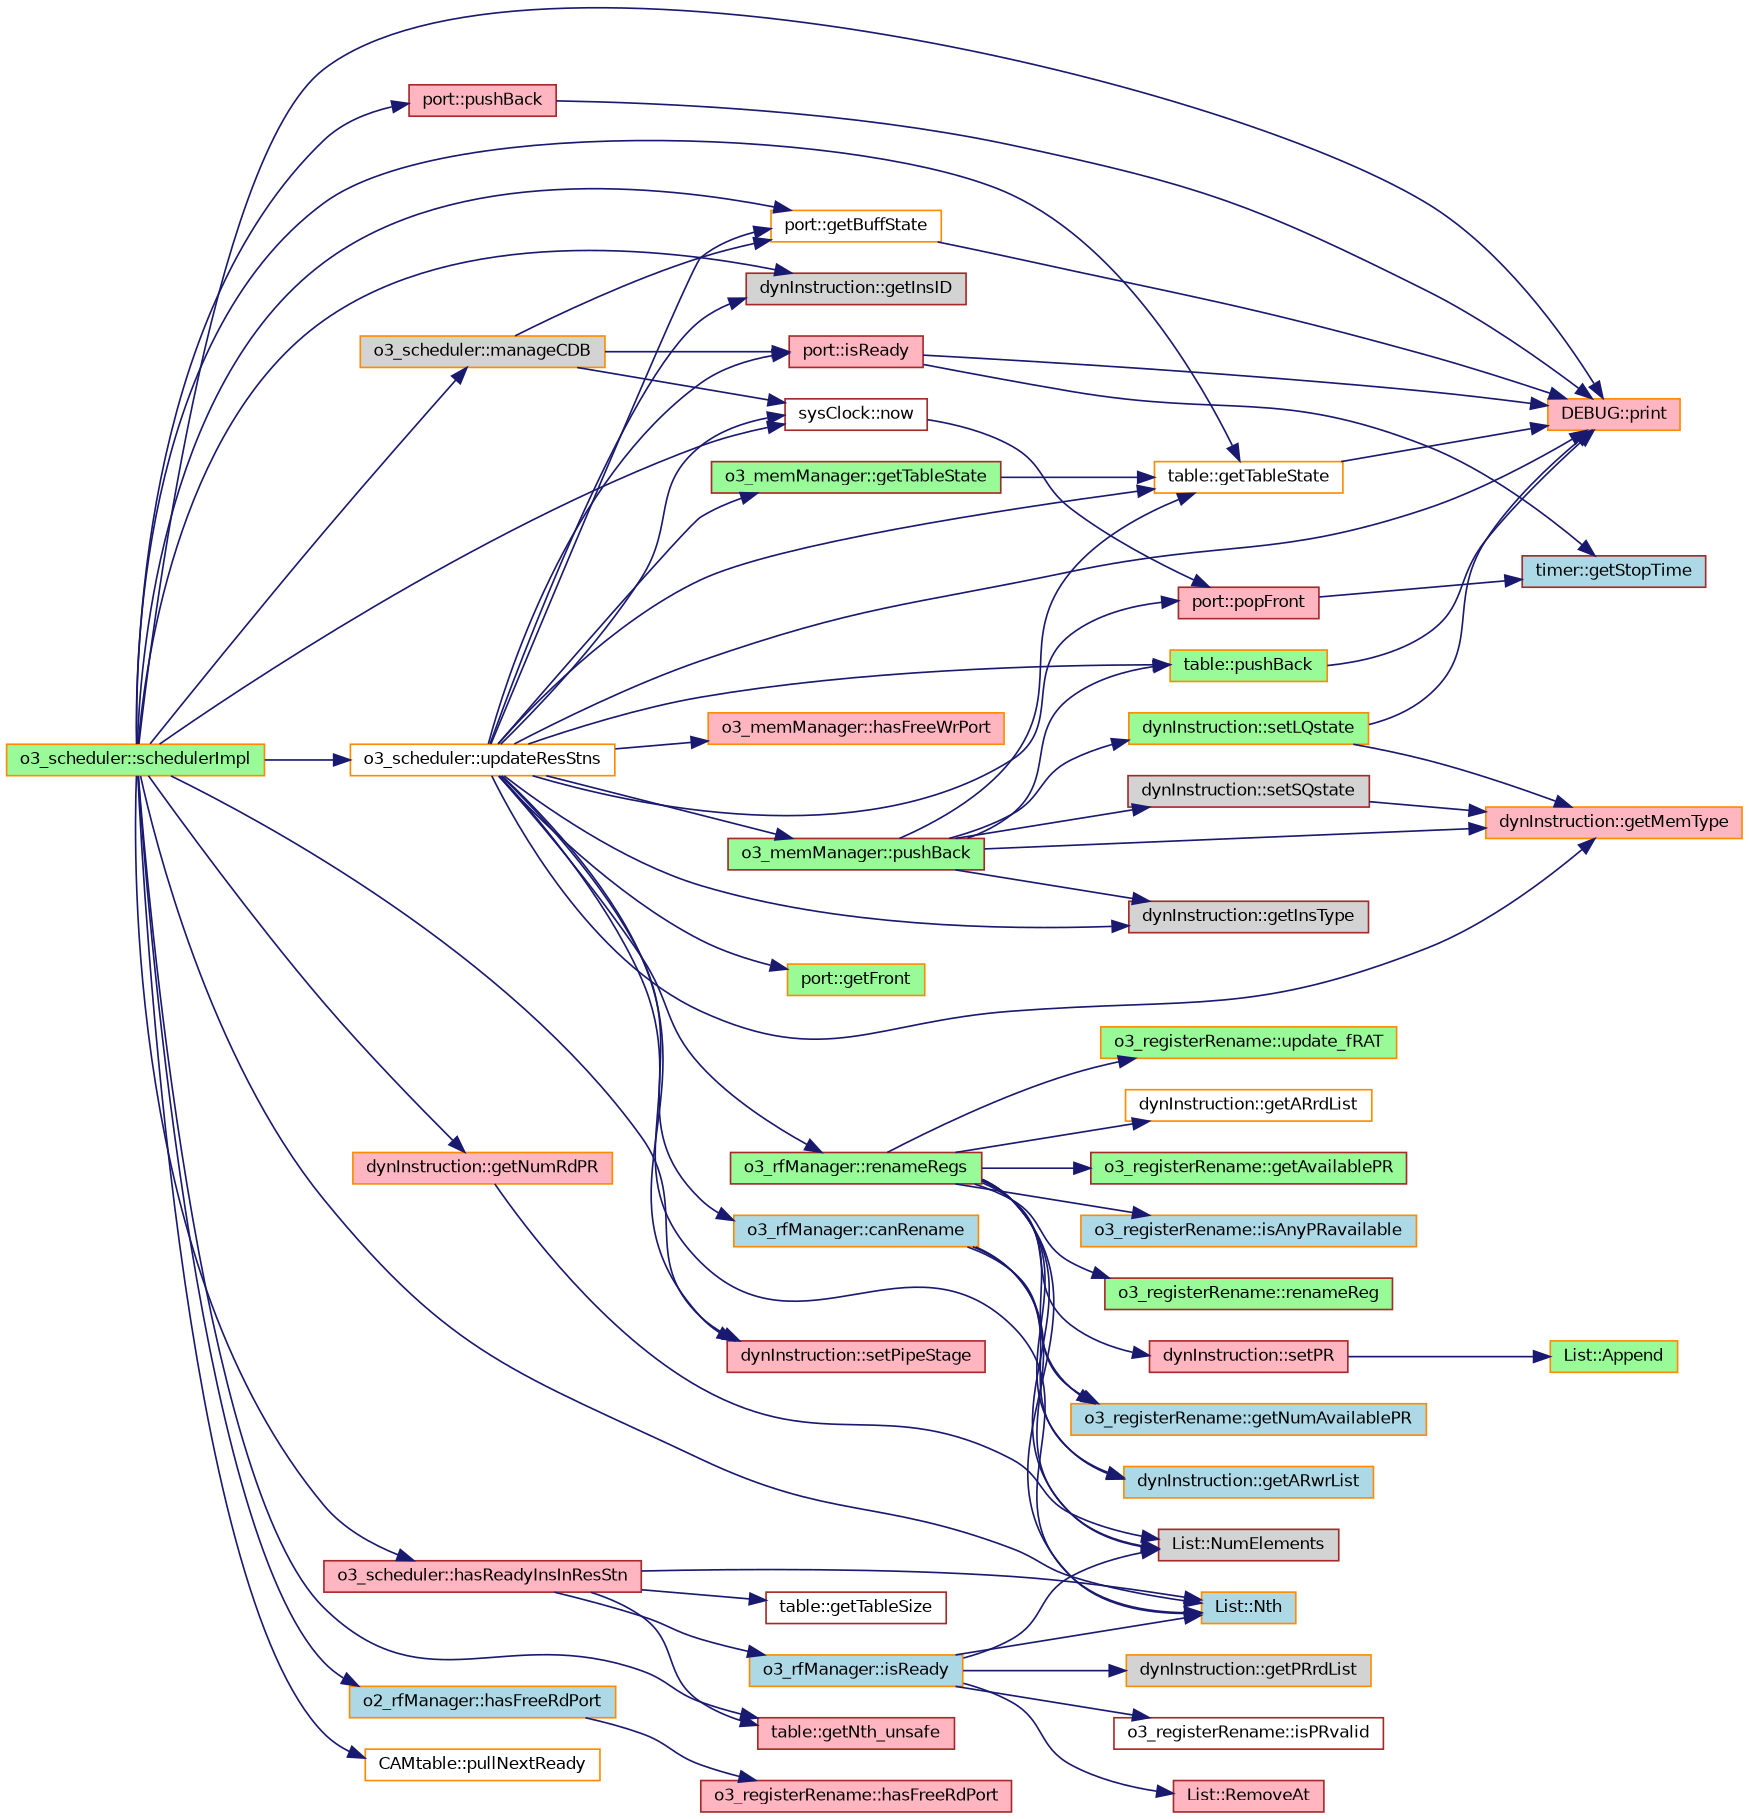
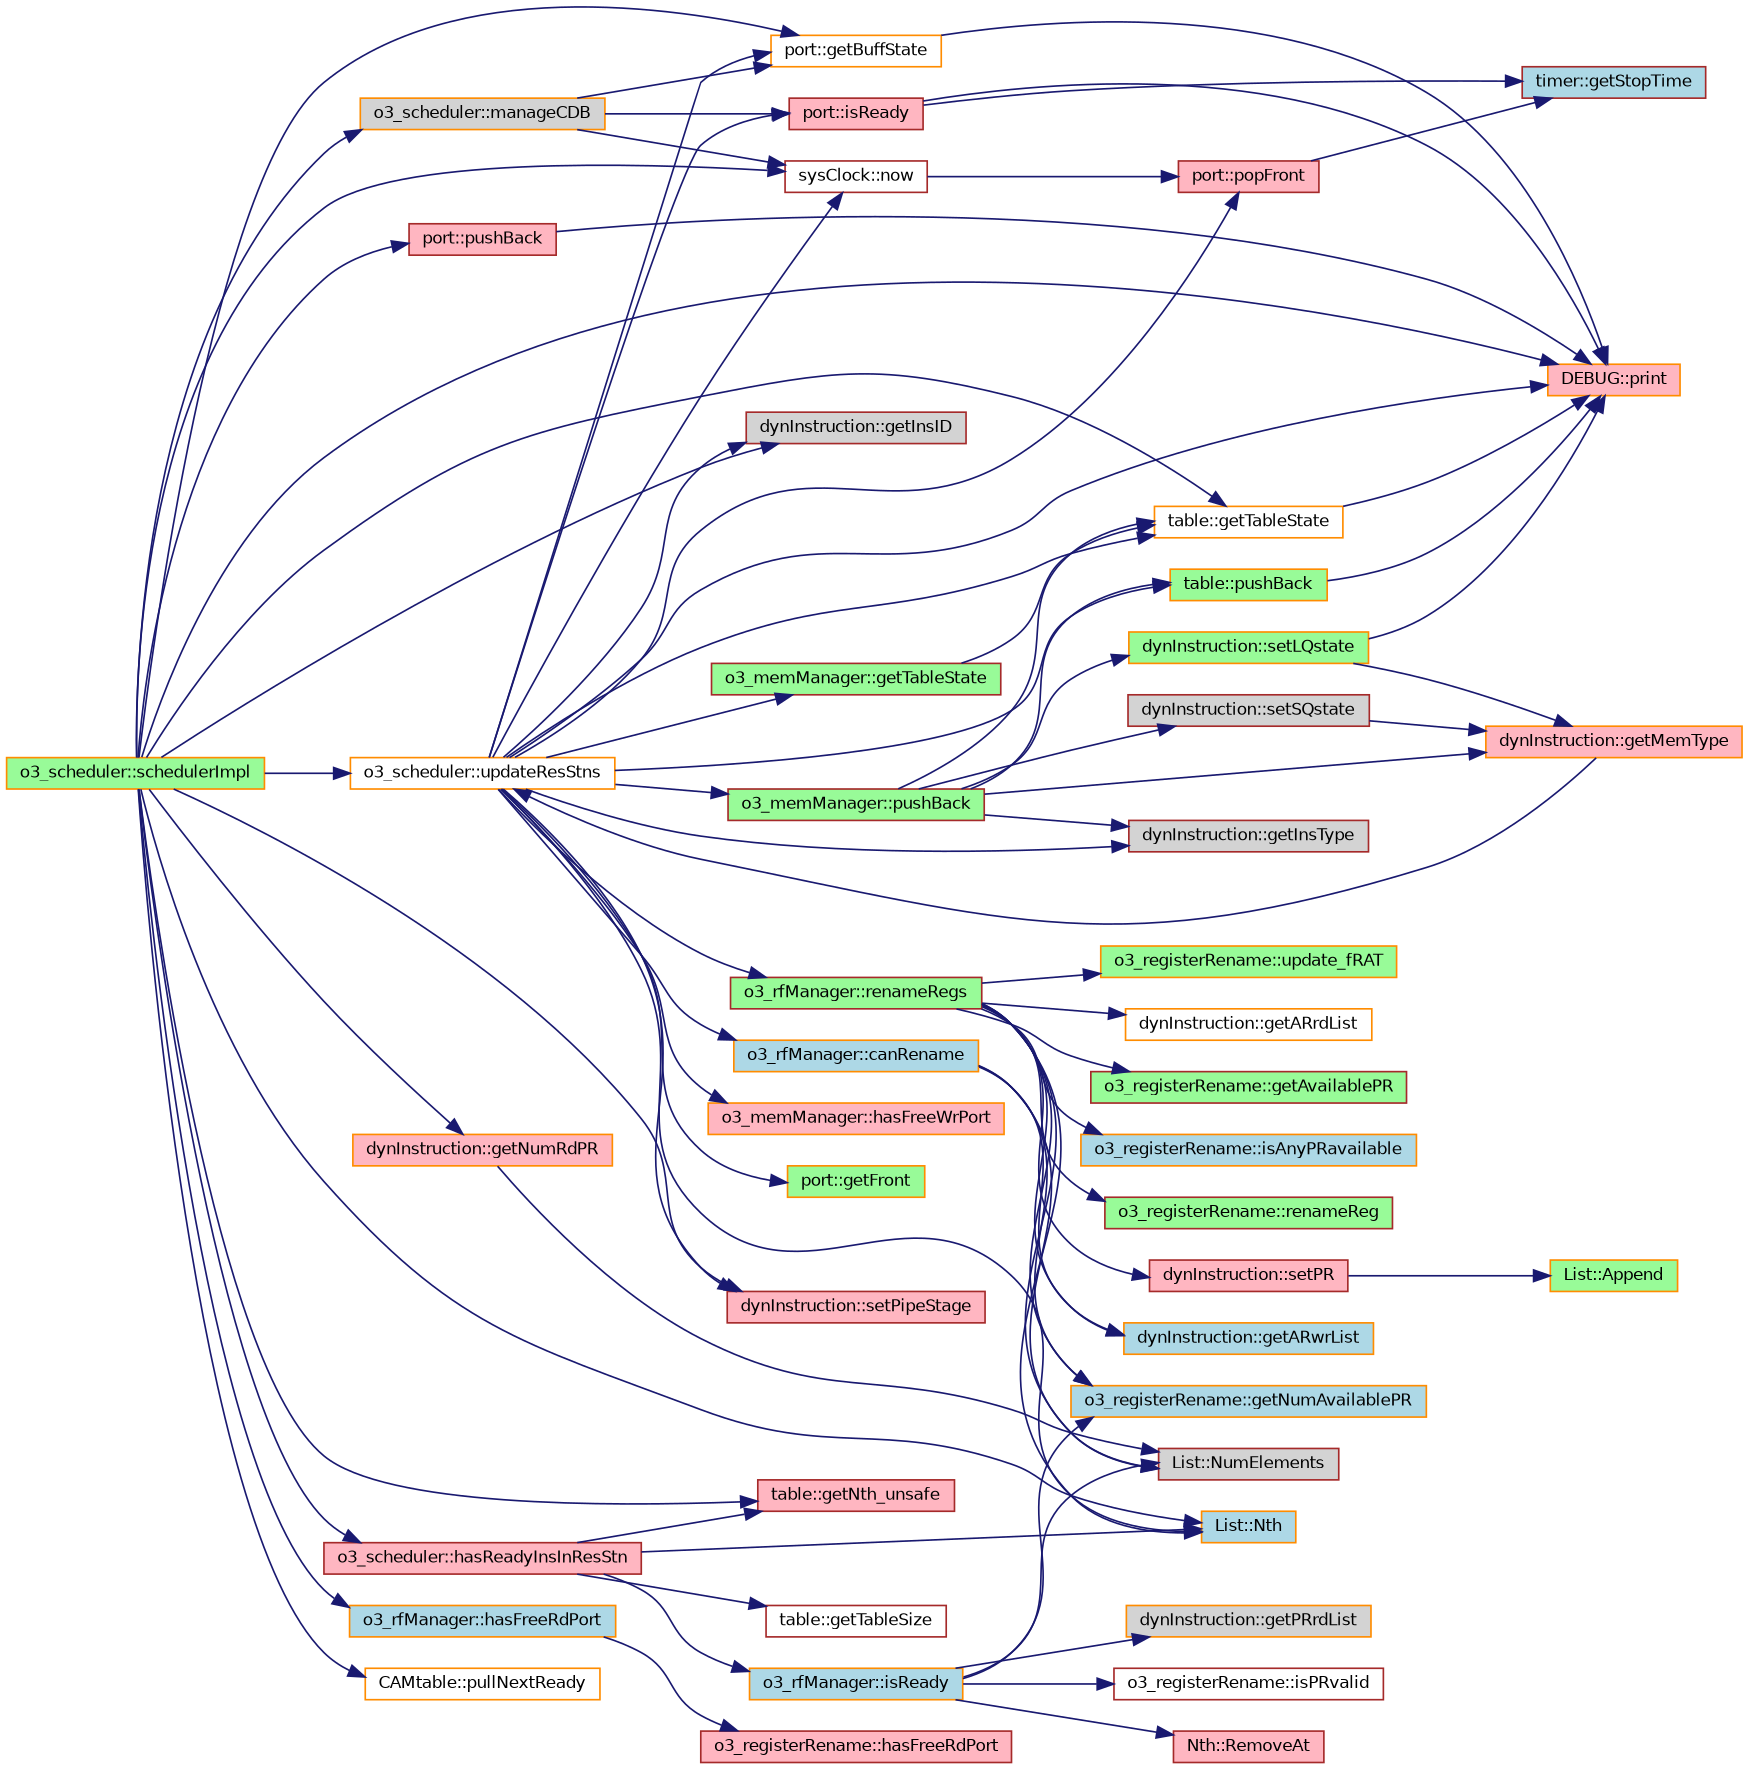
  digraph {
    rankdir=LR
    node [color=darkorange fillcolor=lightpink fontname=Helvetica fontsize=10 shape=record style=filled]
    edge [color=midnightblue fontname=Helvetica fontsize=10 labelfontname=Helvetica labelfontsize=10 style=solid]
    n1 [fillcolor=palegreen fontcolor=black height=0.2 label="o3_scheduler::schedulerImpl" width=0.4]
    n2 [fillcolor=white height=0.2 label="port::getBuffState" width=0.4]
    n3 [height=0.2 label="DEBUG::print" width=0.4]
    n4 [color=brown fillcolor=lightgrey height=0.2 label="dynInstruction::getInsID" width=0.4]
    n5 [color=brown height=0.2 label="table::getNth_unsafe" width=0.4]
    n6 [height=0.2 label="dynInstruction::getNumRdPR" width=0.4]
    n7 [fillcolor=white height=0.2 label="table::getTableState" width=0.4]
-   n8 [fillcolor=lightblue height=0.2 label="o2_rfManager::hasFreeRdPort" width=0.4]
+   n8 [fillcolor=lightblue height=0.2 label="o3_rfManager::hasFreeRdPort" width=0.4]
    n9 [color=brown height=0.2 label="o3_scheduler::hasReadyInsInResStn" width=0.4]
    n10 [fillcolor=lightblue height=0.2 label="List::Nth" width=0.4]
    n11 [fillcolor=lightgrey height=0.2 label="o3_scheduler::manageCDB" width=0.4]
    n12 [color=brown fillcolor=white height=0.2 label="sysClock::now" width=0.4]
    n13 [fillcolor=white height=0.2 label="CAMtable::pullNextReady" width=0.4]
    n14 [color=brown height=0.2 label="port::pushBack" width=0.4]
    n15 [color=brown height=0.2 label="dynInstruction::setPipeStage" width=0.4]
    n16 [fillcolor=white height=0.2 label="o3_scheduler::updateResStns" width=0.4]
    n17 [color=brown fillcolor=lightgrey height=0.2 label="List::NumElements" width=0.4]
    n18 [color=brown height=0.2 label="o3_registerRename::hasFreeRdPort" width=0.4]
    n19 [color=brown fillcolor=white height=0.2 label="table::getTableSize" width=0.4]
    n20 [fillcolor=lightblue height=0.2 label="o3_rfManager::isReady" width=0.4]
    n21 [color=brown height=0.2 label="port::isReady" width=0.4]
    n22 [color=brown height=0.2 label="port::popFront" width=0.4]
    n23 [fillcolor=lightblue height=0.2 label="o3_rfManager::canRename" width=0.4]
    n24 [fillcolor=palegreen height=0.2 label="port::getFront" width=0.4]
    n25 [color=brown fillcolor=lightgrey height=0.2 label="dynInstruction::getInsType" width=0.4]
    n26 [height=0.2 label="dynInstruction::getMemType" width=0.4]
    n27 [color=brown fillcolor=palegreen height=0.2 label="o3_memManager::getTableState" width=0.4]
    n28 [height=0.2 label="o3_memManager::hasFreeWrPort" width=0.4]
    n29 [fillcolor=palegreen height=0.2 label="table::pushBack" width=0.4]
    n30 [color=brown fillcolor=palegreen height=0.2 label="o3_memManager::pushBack" width=0.4]
    n31 [color=brown fillcolor=palegreen height=0.2 label="o3_rfManager::renameRegs" width=0.4]
    n32 [fillcolor=lightgrey height=0.2 label="dynInstruction::getPRrdList" width=0.4]
    n33 [color=brown fillcolor=white height=0.2 label="o3_registerRename::isPRvalid" width=0.4]
-   n34 [color=brown height=0.2 label="List::RemoveAt" width=0.4]
+   n34 [color=brown height=0.2 label="Nth::RemoveAt" width=0.4]
    n35 [color=brown fillcolor=lightblue height=0.2 label="timer::getStopTime" width=0.4]
    n36 [fillcolor=lightblue height=0.2 label="dynInstruction::getARwrList" width=0.4]
    n37 [fillcolor=lightblue height=0.2 label="o3_registerRename::getNumAvailablePR" width=0.4]
    n38 [fillcolor=palegreen height=0.2 label="dynInstruction::setLQstate" width=0.4]
    n39 [color=brown fillcolor=lightgrey height=0.2 label="dynInstruction::setSQstate" width=0.4]
    n40 [fillcolor=white height=0.2 label="dynInstruction::getARrdList" width=0.4]
    n41 [color=brown fillcolor=palegreen height=0.2 label="o3_registerRename::getAvailablePR" width=0.4]
    n42 [fillcolor=lightblue height=0.2 label="o3_registerRename::isAnyPRavailable" width=0.4]
    n43 [color=brown fillcolor=palegreen height=0.2 label="o3_registerRename::renameReg" width=0.4]
    n44 [color=brown height=0.2 label="dynInstruction::setPR" width=0.4]
    n45 [fillcolor=palegreen height=0.2 label="o3_registerRename::update_fRAT" width=0.4]
    n46 [fillcolor=palegreen height=0.2 label="List::Append" width=0.4]
    n1 -> n2
    n1 -> n3
    n1 -> n4
    n1 -> n5
    n1 -> n6
    n1 -> n7
    n1 -> n8
    n1 -> n9
    n1 -> n10
    n1 -> n11
    n1 -> n12
    n1 -> n13
    n1 -> n14
    n1 -> n15
    n1 -> n16
    n2 -> n3
    n6 -> n17
    n7 -> n3
    n8 -> n18
    n9 -> n5
    n9 -> n10
    n9 -> n19
    n9 -> n20
    n11 -> n2
    n11 -> n12
    n11 -> n21
    n12 -> n22
    n14 -> n3
    n16 -> n2
    n16 -> n3
    n16 -> n4
    n16 -> n7
    n16 -> n10
    n16 -> n12
    n16 -> n15
    n16 -> n21
    n16 -> n22
    n16 -> n23
    n16 -> n24
    n16 -> n25
-   n16 -> n26
+   n26 -> n16
    n16 -> n27
    n16 -> n28
    n16 -> n29
    n16 -> n30
    n16 -> n31
-   n20 -> n10
+   n20 -> n37
    n20 -> n17
    n20 -> n32
    n20 -> n33
    n20 -> n34
    n21 -> n3
    n21 -> n35
    n22 -> n35
    n23 -> n17
    n23 -> n36
    n23 -> n37
    n27 -> n7
    n29 -> n3
    n30 -> n7
    n30 -> n25
    n30 -> n26
    n30 -> n29
    n30 -> n38
    n30 -> n39
    n31 -> n10
    n31 -> n17
    n31 -> n36
    n31 -> n37
    n31 -> n40
    n31 -> n41
    n31 -> n42
    n31 -> n43
    n31 -> n44
    n31 -> n45
    n38 -> n3
    n38 -> n26
    n39 -> n26
    n44 -> n46
  }
